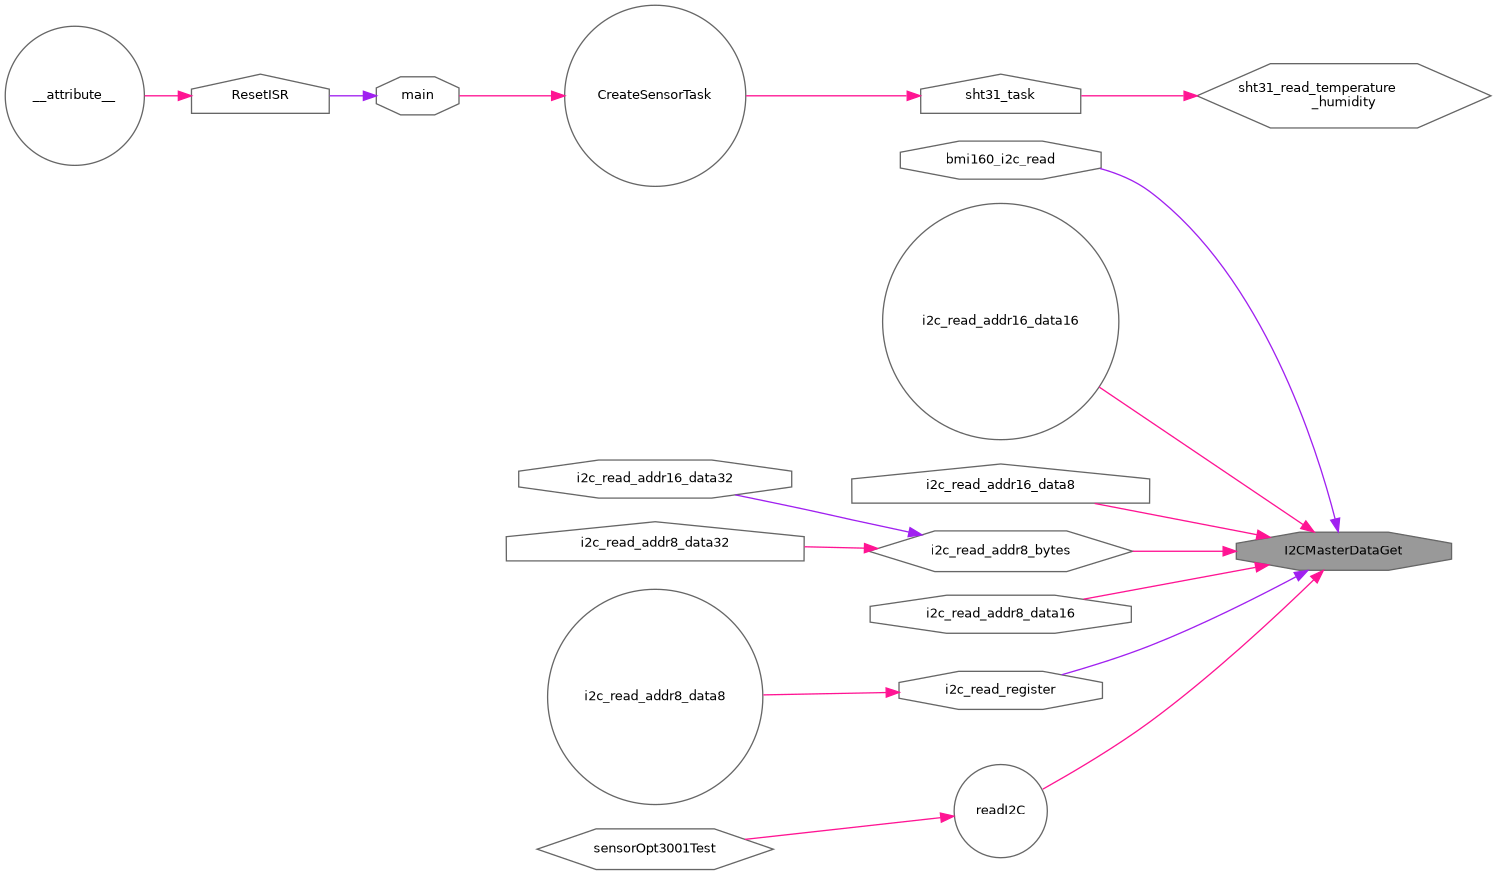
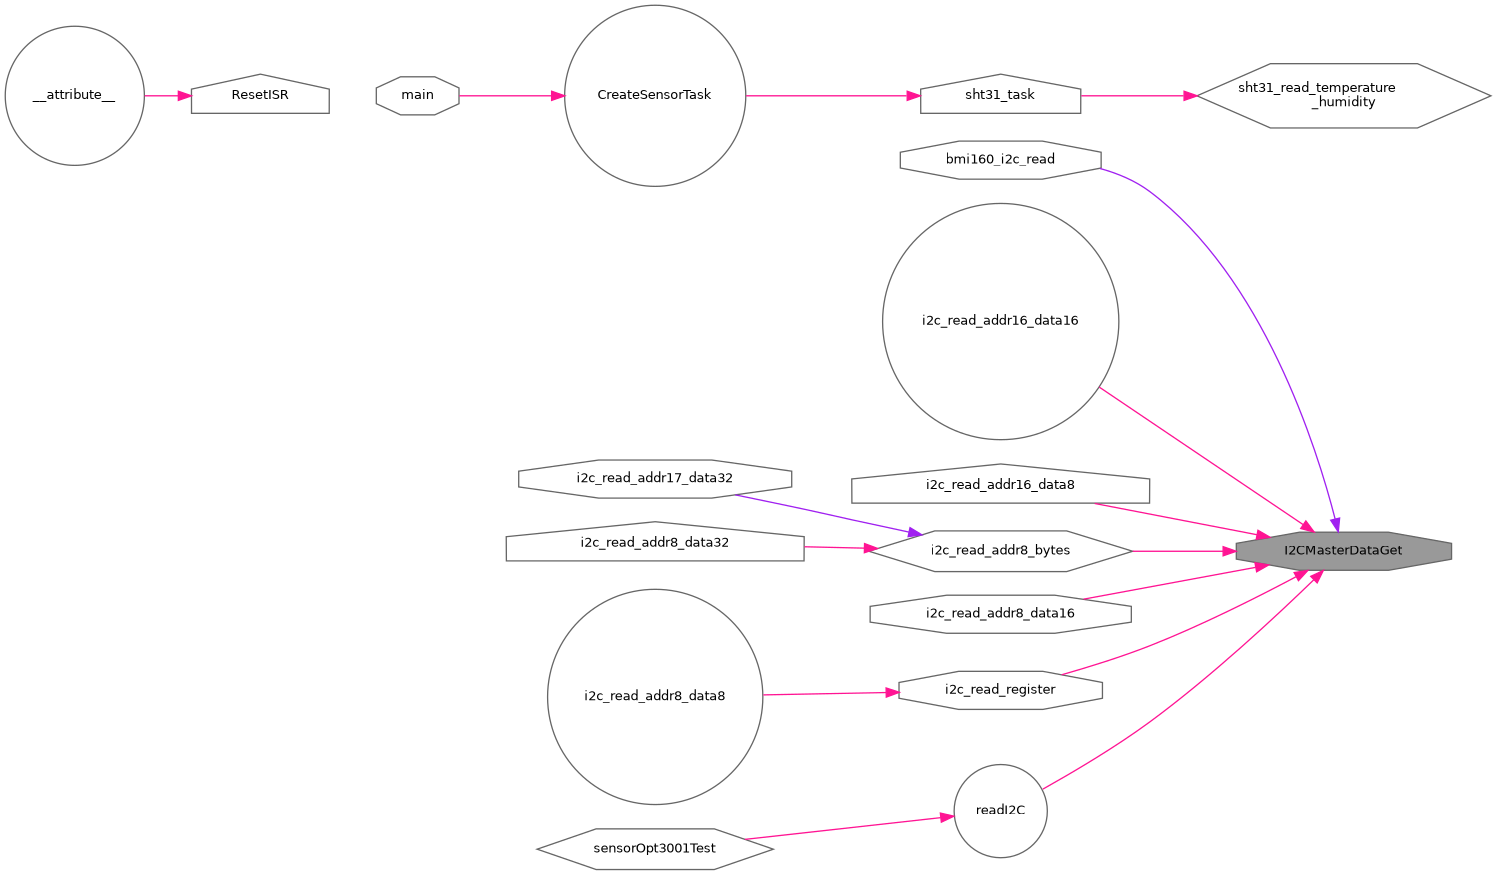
  digraph {
    rankdir=RL
    node [color=grey40 fillcolor=white fontname=Helvetica fontsize=10 shape=octagon style=filled]
    edge [color=deeppink dir=back fontname=Helvetica fontsize=10 labelfontname=Helvetica labelfontsize=10 style=solid]
    n1 [color=gray40 fillcolor=grey60 fontcolor=black height=0.2 label=I2CMasterDataGet width=0.4]
    n2 [height=0.2 label=bmi160_i2c_read width=0.4]
    n3 [height=0.2 label=i2c_read_addr16_data16 shape=circle width=0.4]
    n4 [height=0.2 label=i2c_read_addr16_data8 shape=house width=0.4]
    n5 [height=0.2 label=i2c_read_addr8_bytes shape=hexagon width=0.4]
    n6 [height=0.2 label=i2c_read_addr8_data16 width=0.4]
    n7 [height=0.2 label=i2c_read_register width=0.4]
    n8 [height=0.2 label=readI2C shape=circle width=0.4]
-   n9 [height=0.2 label=i2c_read_addr16_data32 width=0.4]
+   n9 [height=0.2 label=i2c_read_addr17_data32 width=0.4]
    n10 [height=0.2 label=i2c_read_addr8_data32 shape=house width=0.4]
    n11 [height=0.2 label=i2c_read_addr8_data8 shape=circle width=0.4]
    n12 [height=0.2 label=sensorOpt3001Test shape=hexagon width=0.4]
    n13 [height=0.2 label="sht31_read_temperature\l_humidity" shape=hexagon width=0.4]
    n14 [height=0.2 label=sht31_task shape=house width=0.4]
    n15 [height=0.2 label=CreateSensorTask shape=circle width=0.4]
    n16 [height=0.2 label=main width=0.4]
    n17 [height=0.2 label=ResetISR shape=house width=0.4]
    n18 [height=0.2 label=__attribute__ shape=circle width=0.4]
    n1 -> n2 [color=purple]
    n1 -> n3
    n1 -> n4
    n1 -> n5
    n1 -> n6
-   n1 -> n7 [color=purple]
+   n1 -> n7
    n1 -> n8
    n5 -> n9 [color=purple]
    n5 -> n10
    n7 -> n11
    n8 -> n12
    n13 -> n14
    n14 -> n15
    n15 -> n16
-   n16 -> n17 [color=purple]
    n17 -> n18
  }
